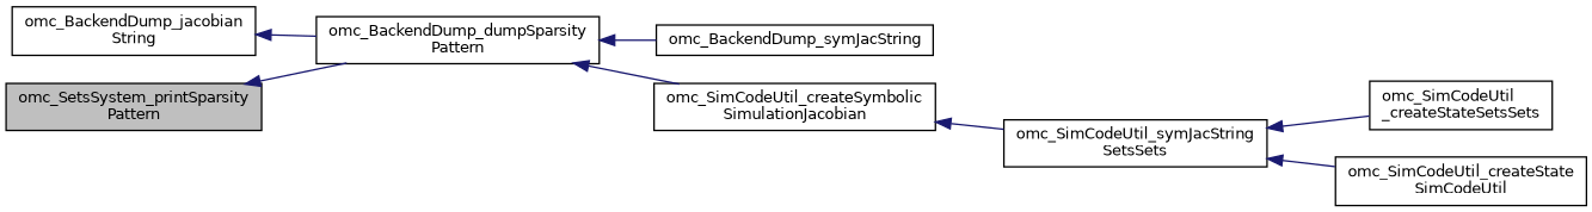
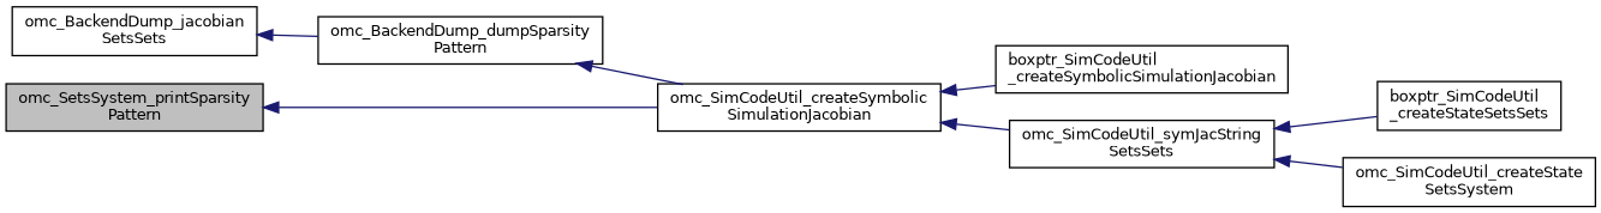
  digraph {
    fontname="DejaVu Sans"
    rankdir=LR
    node [color=black fillcolor=white fontname="DejaVu Sans" fontsize=10 shape=record style=filled]
    edge [color=midnightblue dir=back fontname="DejaVu Sans" fontsize=10 labelfontname=Helvetica labelfontsize=10 style=solid]
    n1 [fillcolor=grey75 fontcolor=black height=0.2 label="omc_SetsSystem_printSparsity\lPattern" width=0.4]
    n2 [height=0.2 label="omc_BackendDump_dumpSparsity\lPattern" width=0.4]
-   n3 [height=0.2 label=omc_BackendDump_symJacString width=0.4]
    n4 [height=0.2 label="omc_SimCodeUtil_createSymbolic\lSimulationJacobian" width=0.4]
-   n5 [height=0.2 label="omc_BackendDump_jacobian\lString" width=0.4]
+   n5 [height=0.2 label="omc_BackendDump_jacobian\lSetsSets" width=0.4]
+   n6 [height=0.2 label="boxptr_SimCodeUtil\l_createSymbolicSimulationJacobian" width=0.4]
    n7 [height=0.2 label="omc_SimCodeUtil_symJacString\lSetsSets" width=0.4]
-   n8 [height=0.2 label="omc_SimCodeUtil\l_createStateSetsSets" width=0.4]
-   n9 [height=0.2 label="omc_SimCodeUtil_createState\lSimCodeUtil" width=0.4]
-   n1 -> n2
-   n2 -> n3
+   n8 [height=0.2 label="boxptr_SimCodeUtil\l_createStateSetsSets" width=0.4]
+   n9 [height=0.2 label="omc_SimCodeUtil_createState\lSetsSystem" width=0.4]
+   n1 -> n4
    n2 -> n4
+   n4 -> n6
    n4 -> n7
    n5 -> n2
    n7 -> n8
    n7 -> n9
  }
